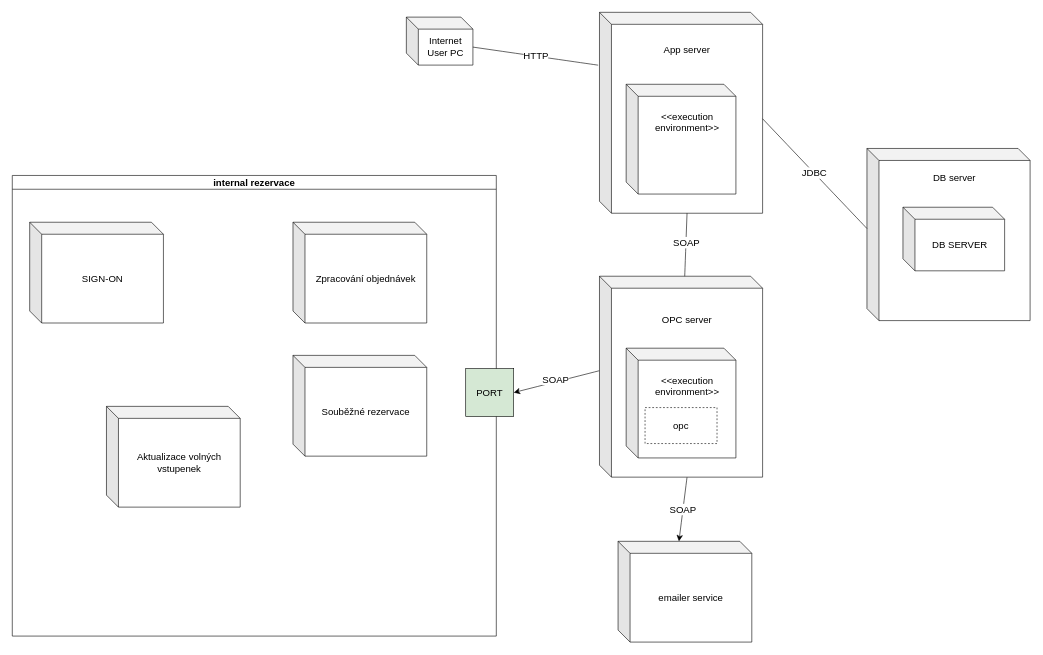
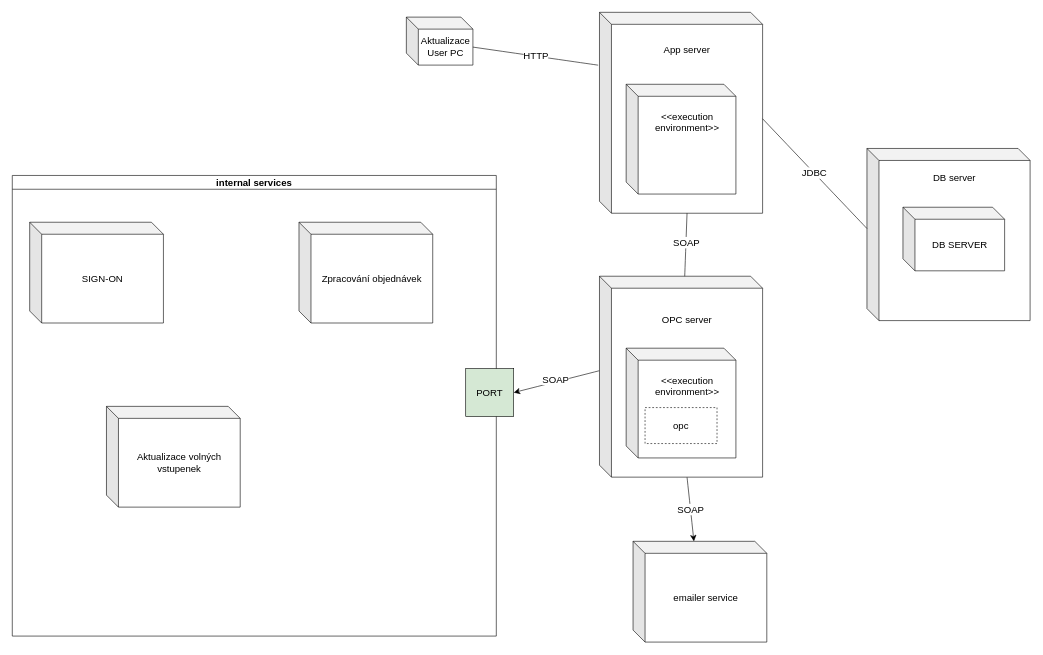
  <mxCell id="0" />
  <mxCell id="1" parent="0" />
- <mxCell id="2" value="Internet User PC" style="shape=cube;whiteSpace=wrap;html=1;boundedLbl=1;backgroundOutline=1;darkOpacity=0.05;darkOpacity2=0.1;fontSize=16;" parent="1" vertex="1"><mxGeometry x="677" y="28" width="111" height="80" as="geometry" /></mxCell>
+ <mxCell id="2" value="Aktualizace User PC" style="shape=cube;whiteSpace=wrap;html=1;boundedLbl=1;backgroundOutline=1;darkOpacity=0.05;darkOpacity2=0.1;fontSize=16;" parent="1" vertex="1"><mxGeometry x="677" y="28" width="111" height="80" as="geometry" /></mxCell>
  <mxCell id="3" value="App server&lt;br&gt;&lt;br&gt;&lt;br&gt;&lt;br&gt;&lt;br&gt;&lt;br&gt;&lt;br&gt;&lt;br&gt;&lt;br&gt;&lt;br&gt;&lt;br&gt;&lt;br&gt;&lt;br&gt;" style="shape=cube;whiteSpace=wrap;html=1;boundedLbl=1;backgroundOutline=1;darkOpacity=0.05;darkOpacity2=0.1;fontSize=16;" parent="1" vertex="1"><mxGeometry x="999" y="20" width="272" height="335" as="geometry" /></mxCell>
  <mxCell id="4" value="&amp;lt;&amp;lt;execution environment&amp;gt;&amp;gt;&lt;br&gt;&lt;br&gt;&lt;br&gt;&lt;br&gt;&lt;br&gt;" style="shape=cube;whiteSpace=wrap;html=1;boundedLbl=1;backgroundOutline=1;darkOpacity=0.05;darkOpacity2=0.1;fontSize=16;" parent="1" vertex="1"><mxGeometry x="1043.5" y="140" width="183" height="183" as="geometry" /></mxCell>
  <mxCell id="5" style="edgeStyle=none;curved=1;rounded=0;orthogonalLoop=1;jettySize=auto;html=1;exitX=0;exitY=0;exitDx=0;exitDy=157.5;exitPerimeter=0;entryX=1;entryY=0.5;entryDx=0;entryDy=0;fontSize=16;startSize=8;endSize=8;" parent="1" source="8" target="22" edge="1"><mxGeometry relative="1" as="geometry" /></mxCell>
  <mxCell id="6" value="SOAP" style="edgeLabel;html=1;align=center;verticalAlign=middle;resizable=0;points=[];fontSize=16;" parent="5" vertex="1" connectable="0"><mxGeometry x="0.003" y="-4" relative="1" as="geometry"><mxPoint x="-1" as="offset" /></mxGeometry></mxCell>
  <mxCell id="7" value="SOAP" style="edgeStyle=none;curved=1;rounded=0;orthogonalLoop=1;jettySize=auto;html=1;exitX=0;exitY=0;exitDx=146;exitDy=335;exitPerimeter=0;entryX=0;entryY=0;entryDx=101.5;entryDy=0;entryPerimeter=0;fontSize=16;startSize=8;endSize=8;" parent="1" source="8" target="23" edge="1"><mxGeometry relative="1" as="geometry" /></mxCell>
  <mxCell id="8" value="OPC server&lt;br&gt;&lt;br&gt;&lt;br&gt;&lt;br&gt;&lt;br&gt;&lt;br&gt;&lt;br&gt;&lt;br&gt;&lt;br&gt;&lt;br&gt;&lt;br&gt;&lt;br&gt;" style="shape=cube;whiteSpace=wrap;html=1;boundedLbl=1;backgroundOutline=1;darkOpacity=0.05;darkOpacity2=0.1;fontSize=16;" parent="1" vertex="1"><mxGeometry x="999" y="460" width="272" height="335" as="geometry" /></mxCell>
  <mxCell id="9" value="&amp;lt;&amp;lt;execution environment&amp;gt;&amp;gt;&lt;br&gt;&lt;br&gt;&lt;br&gt;&lt;br&gt;&lt;br&gt;" style="shape=cube;whiteSpace=wrap;html=1;boundedLbl=1;backgroundOutline=1;darkOpacity=0.05;darkOpacity2=0.1;fontSize=16;" parent="1" vertex="1"><mxGeometry x="1043.5" y="580" width="183" height="183" as="geometry" /></mxCell>
  <mxCell id="10" value="opc" style="rounded=0;whiteSpace=wrap;html=1;fontSize=16;dashed=1;" parent="1" vertex="1"><mxGeometry x="1075" y="679" width="120" height="60" as="geometry" /></mxCell>
  <mxCell id="11" value="" style="endArrow=none;html=1;rounded=0;fontSize=12;startSize=8;endSize=8;curved=1;entryX=0;entryY=0;entryDx=146;entryDy=335;entryPerimeter=0;" parent="1" source="8" target="3" edge="1"><mxGeometry width="50" height="50" relative="1" as="geometry"><mxPoint x="1024" y="532" as="sourcePoint" /><mxPoint x="1074" y="482" as="targetPoint" /></mxGeometry></mxCell>
  <mxCell id="12" value="SOAP" style="edgeLabel;html=1;align=center;verticalAlign=middle;resizable=0;points=[];fontSize=16;" parent="11" vertex="1" connectable="0"><mxGeometry x="0.086" relative="1" as="geometry"><mxPoint as="offset" /></mxGeometry></mxCell>
  <mxCell id="13" value="&lt;font style=&quot;font-size: 16px;&quot;&gt;HTTP&lt;/font&gt;" style="endArrow=none;html=1;rounded=0;fontSize=12;startSize=8;endSize=8;curved=1;entryX=0;entryY=0;entryDx=111;entryDy=50;entryPerimeter=0;exitX=-0.008;exitY=0.263;exitDx=0;exitDy=0;exitPerimeter=0;" parent="1" source="3" target="2" edge="1"><mxGeometry width="50" height="50" relative="1" as="geometry"><mxPoint x="1024" y="532" as="sourcePoint" /><mxPoint x="1074" y="482" as="targetPoint" /></mxGeometry></mxCell>
  <mxCell id="14" value="DB server&lt;br&gt;&lt;br&gt;&lt;br&gt;&lt;br&gt;&lt;br&gt;&lt;br&gt;&lt;br&gt;&lt;br&gt;&lt;br&gt;&lt;br&gt;&lt;br&gt;&lt;br&gt;" style="shape=cube;whiteSpace=wrap;html=1;boundedLbl=1;backgroundOutline=1;darkOpacity=0.05;darkOpacity2=0.1;fontSize=16;" parent="1" vertex="1"><mxGeometry x="1445" y="247" width="272" height="287" as="geometry" /></mxCell>
  <mxCell id="15" value="DB SERVER" style="shape=cube;whiteSpace=wrap;html=1;boundedLbl=1;backgroundOutline=1;darkOpacity=0.05;darkOpacity2=0.1;fontSize=16;" parent="1" vertex="1"><mxGeometry x="1505" y="345" width="169.5" height="106" as="geometry" /></mxCell>
  <mxCell id="16" value="&lt;font style=&quot;font-size: 16px;&quot;&gt;JDBC&lt;/font&gt;" style="endArrow=none;html=1;rounded=0;fontSize=12;startSize=8;endSize=8;curved=1;entryX=0;entryY=0;entryDx=272;entryDy=177.5;entryPerimeter=0;exitX=0;exitY=0;exitDx=0;exitDy=133.5;exitPerimeter=0;" parent="1" source="14" target="3" edge="1"><mxGeometry x="0.003" width="50" height="50" relative="1" as="geometry"><mxPoint x="1220" y="503" as="sourcePoint" /><mxPoint x="1270" y="453" as="targetPoint" /><mxPoint as="offset" /></mxGeometry></mxCell>
- <mxCell id="17" value="internal rezervace" style="swimlane;whiteSpace=wrap;html=1;fontSize=16;" parent="1" vertex="1"><mxGeometry x="20" y="292" width="807" height="768" as="geometry" /></mxCell>
+ <mxCell id="17" value="internal services" style="swimlane;whiteSpace=wrap;html=1;fontSize=16;" parent="1" vertex="1"><mxGeometry x="20" y="292" width="807" height="768" as="geometry" /></mxCell>
  <mxCell id="18" value="SIGN-ON" style="shape=cube;whiteSpace=wrap;html=1;boundedLbl=1;backgroundOutline=1;darkOpacity=0.05;darkOpacity2=0.1;fontSize=16;" parent="17" vertex="1"><mxGeometry x="29" y="78" width="223" height="168" as="geometry" /></mxCell>
- <mxCell id="19" value="Zpracování objednávek" style="shape=cube;whiteSpace=wrap;html=1;boundedLbl=1;backgroundOutline=1;darkOpacity=0.05;darkOpacity2=0.1;fontSize=16;" parent="17" vertex="1"><mxGeometry x="468" y="78" width="223" height="168" as="geometry" /></mxCell>
+ <mxCell id="19" value="Zpracování objednávek" style="shape=cube;whiteSpace=wrap;html=1;boundedLbl=1;backgroundOutline=1;darkOpacity=0.05;darkOpacity2=0.1;fontSize=16;" parent="17" vertex="1"><mxGeometry x="478" y="78" width="223" height="168" as="geometry" /></mxCell>
  <mxCell id="20" value="Aktualizace volných vstupenek" style="shape=cube;whiteSpace=wrap;html=1;boundedLbl=1;backgroundOutline=1;darkOpacity=0.05;darkOpacity2=0.1;fontSize=16;" parent="17" vertex="1"><mxGeometry x="157" y="385" width="223" height="168" as="geometry" /></mxCell>
- <mxCell id="21" value="Souběžné rezervace" style="shape=cube;whiteSpace=wrap;html=1;boundedLbl=1;backgroundOutline=1;darkOpacity=0.05;darkOpacity2=0.1;fontSize=16;" parent="17" vertex="1"><mxGeometry x="468" y="300" width="223" height="168" as="geometry" /></mxCell>
  <mxCell id="22" value="PORT" style="whiteSpace=wrap;html=1;aspect=fixed;fontSize=16;fillColor=#d5e8d4;" parent="17" vertex="1"><mxGeometry x="756" y="322" width="80" height="80" as="geometry" /></mxCell>
- <mxCell id="23" value="emailer service" style="shape=cube;whiteSpace=wrap;html=1;boundedLbl=1;backgroundOutline=1;darkOpacity=0.05;darkOpacity2=0.1;fontSize=16;" parent="1" vertex="1"><mxGeometry x="1030" y="902" width="223" height="168" as="geometry" /></mxCell>
+ <mxCell id="23" value="emailer service" style="shape=cube;whiteSpace=wrap;html=1;boundedLbl=1;backgroundOutline=1;darkOpacity=0.05;darkOpacity2=0.1;fontSize=16;" parent="1" vertex="1"><mxGeometry x="1055" y="902" width="223" height="168" as="geometry" /></mxCell>
